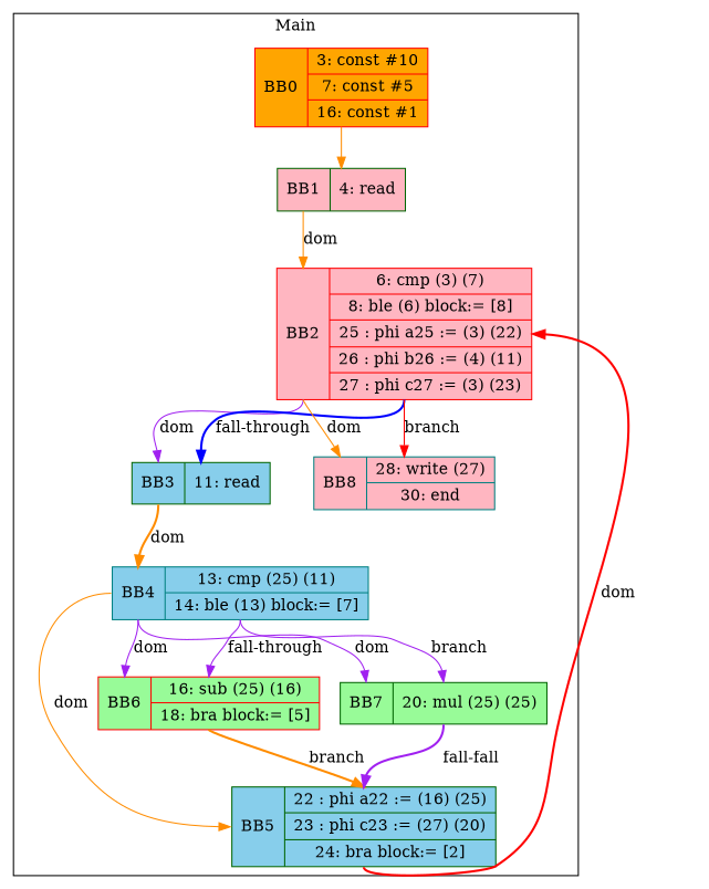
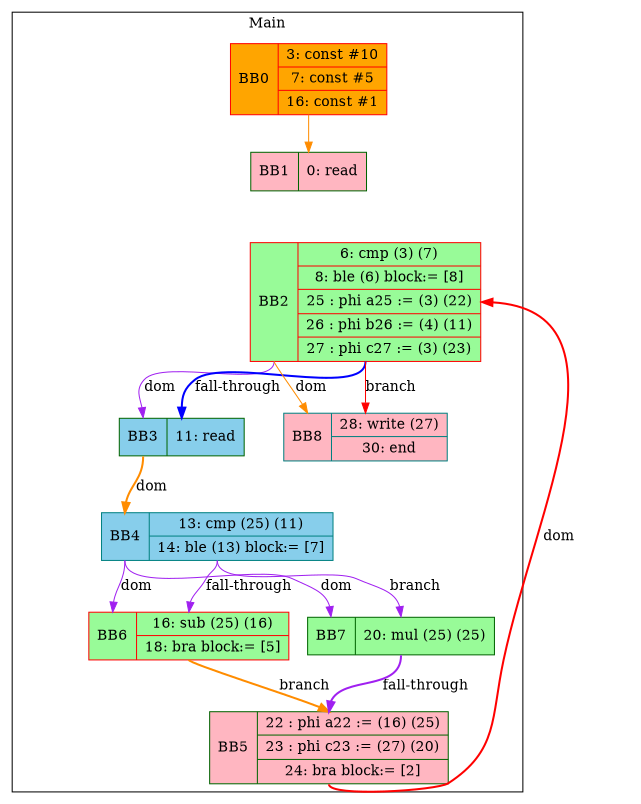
  digraph {
    node [color=darkgreen fillcolor=lightpink shape=record style=filled]
    edge [color=darkorange headport=n style=solid tailport=s]
    n1 [color=red fillcolor=orange label="<b>BB0|{3: const #10|7: const #5|16: const #1}"]
-   n2 [label="<b>BB1|{4: read}"]
-   n3 [color=red label="<b>BB2|{6: cmp (3) (7)|8: ble (6) block:= [8]|25 : phi a25 := (3) (22)|26 : phi b26 := (4) (11)|27 : phi c27 := (3) (23)}"]
+   n2 [label="<b>BB1|{0: read}"]
+   n3 [color=red fillcolor=palegreen label="<b>BB2|{6: cmp (3) (7)|8: ble (6) block:= [8]|25 : phi a25 := (3) (22)|26 : phi b26 := (4) (11)|27 : phi c27 := (3) (23)}"]
    n4 [fillcolor=skyblue label="<b>BB3|{11: read}"]
    n5 [color=teal fillcolor=skyblue label="<b>BB4|{13: cmp (25) (11)|14: ble (13) block:= [7]}"]
-   n6 [fillcolor=skyblue label="<b>BB5|{22 : phi a22 := (16) (25)|23 : phi c23 := (27) (20)|24: bra block:= [2]}"]
+   n6 [label="<b>BB5|{22 : phi a22 := (16) (25)|23 : phi c23 := (27) (20)|24: bra block:= [2]}"]
    n7 [color=red fillcolor=palegreen label="<b>BB6|{16: sub (25) (16)|18: bra block:= [5]}"]
    n8 [fillcolor=palegreen label="<b>BB7|{20: mul (25) (25)}"]
    n9 [color=teal label="<b>BB8|{28: write (27)|30: end}"]
    subgraph cluster_1 {
      label=Main
      n1
      n2
      n3
      n4
      n5
      n6
      n7
      n8
      n9
    }
    n1 -> n2
-   n2 -> n3 [headport=b label=dom tailport=b]
    n3 -> n4 [color=purple headport=b label=dom tailport=b]
    n3 -> n4 [color=blue label="fall-through" style=bold]
    n3 -> n9 [headport=b label=dom tailport=b]
    n3 -> n9 [color=red label=branch]
    n4 -> n5 [headport=b label=dom style=bold tailport=b]
-   n5 -> n6 [headport=b label=dom tailport=b]
    n5 -> n7 [color=purple headport=b label=dom tailport=b]
    n5 -> n7 [color=purple label="fall-through"]
    n5 -> n8 [color=purple headport=b label=dom tailport=b]
    n5 -> n8 [color=purple label=branch]
    n6 -> n3 [color=red headport=e label=dom style=bold]
    n7 -> n6 [label=branch style=bold]
-   n8 -> n6 [color=purple label="fall-fall" style=bold]
+   n8 -> n6 [color=purple label="fall-through" style=bold]
  }
